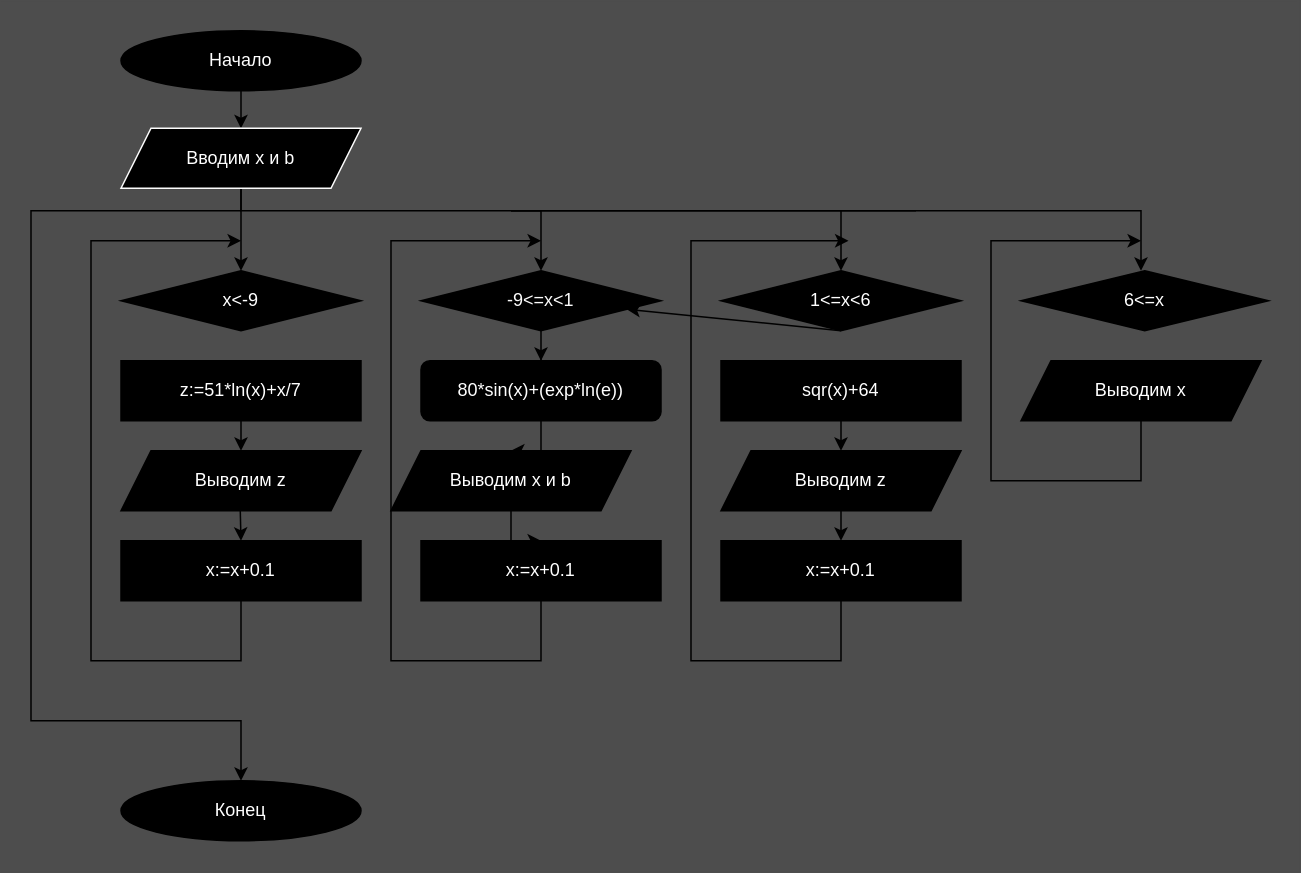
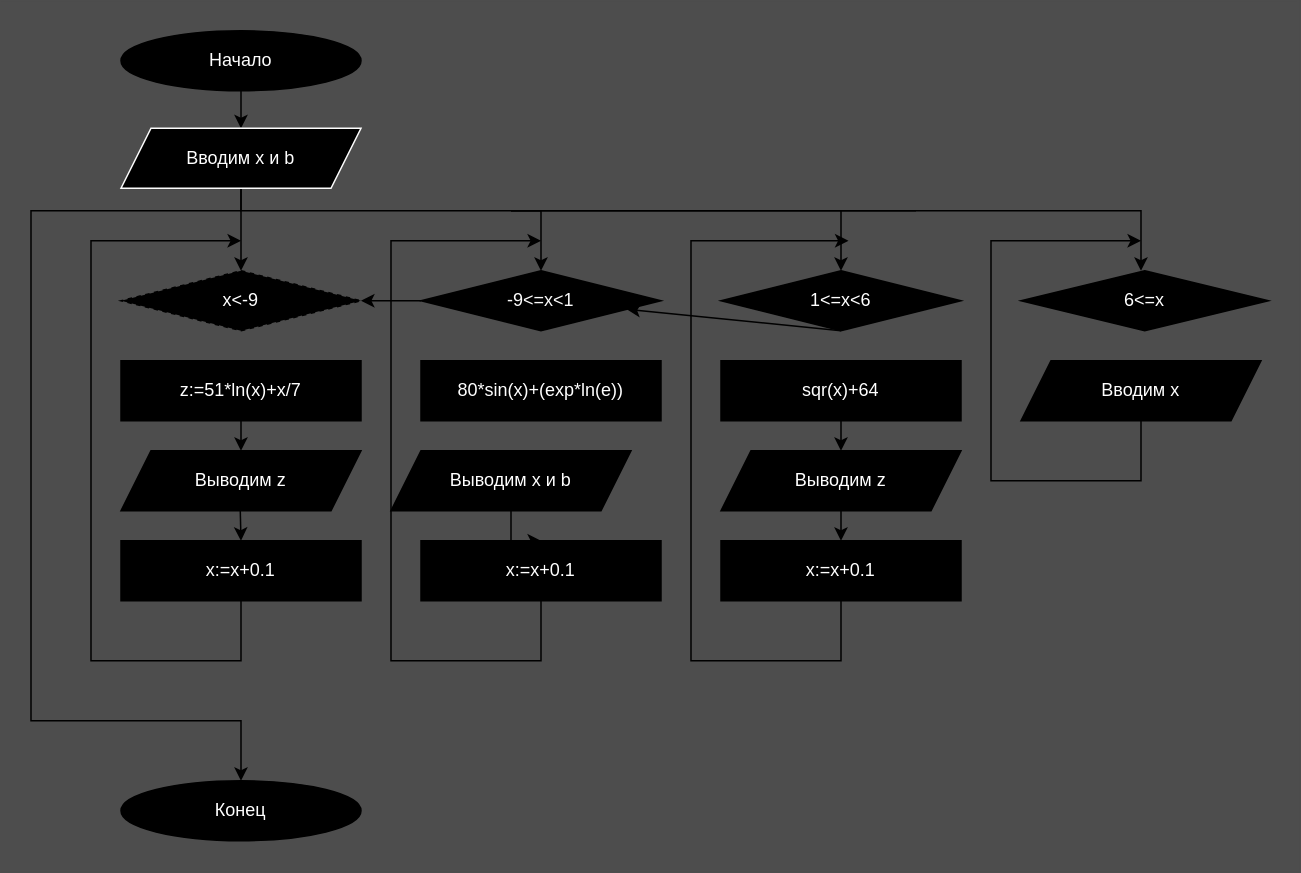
  <mxCell id="0" />
  <mxCell id="1" parent="0" />
  <mxCell id="2" value="Начало" style="ellipse;whiteSpace=wrap;html=1;fillColor=#000000;fontColor=#FFFFFF;" parent="1" vertex="1"><mxGeometry x="80" y="20" width="160" height="40" as="geometry" /></mxCell>
  <mxCell id="3" style="edgeStyle=orthogonalEdgeStyle;rounded=0;orthogonalLoop=1;jettySize=auto;html=1;entryX=0.5;entryY=0;entryDx=0;entryDy=0;" parent="1" edge="1"><mxGeometry relative="1" as="geometry"><mxPoint x="360" y="180" as="targetPoint" /><Array as="points"><mxPoint x="160" y="140" /><mxPoint x="360" y="140" /></Array><mxPoint x="160" y="125" as="sourcePoint" /></mxGeometry></mxCell>
- <mxCell id="4" value="x&amp;lt;-9" style="rhombus;whiteSpace=wrap;html=1;fillColor=#000000;fontColor=#FFFFFF;" parent="1" vertex="1"><mxGeometry x="80" y="180" width="160" height="40" as="geometry" /></mxCell>
+ <mxCell id="4" value="x&amp;lt;-9" style="rhombus;whiteSpace=wrap;html=1;fillColor=#000000;fontColor=#FFFFFF;dashed=1;" parent="1" vertex="1"><mxGeometry x="80" y="180" width="160" height="40" as="geometry" /></mxCell>
  <mxCell id="5" value="" style="endArrow=classic;html=1;rounded=0;exitX=0.5;exitY=1;exitDx=0;exitDy=0;entryX=0.5;entryY=0;entryDx=0;entryDy=0;" parent="1" source="2" edge="1"><mxGeometry width="50" height="50" relative="1" as="geometry"><mxPoint x="130" y="150" as="sourcePoint" /><mxPoint x="160" y="85" as="targetPoint" /></mxGeometry></mxCell>
  <mxCell id="6" value="" style="endArrow=classic;html=1;rounded=0;exitX=0.5;exitY=1;exitDx=0;exitDy=0;entryX=0.5;entryY=0;entryDx=0;entryDy=0;" parent="1" target="4" edge="1"><mxGeometry width="50" height="50" relative="1" as="geometry"><mxPoint x="160" y="125" as="sourcePoint" /><mxPoint x="120" y="140" as="targetPoint" /></mxGeometry></mxCell>
  <mxCell id="7" value="z:=51*ln(x)+x/7" style="rounded=0;whiteSpace=wrap;html=1;fillColor=#000000;fontColor=#FFFFFF;" parent="1" vertex="1"><mxGeometry x="80" y="240" width="160" height="40" as="geometry" /></mxCell>
  <mxCell id="8" value="" style="endArrow=classic;html=1;rounded=0;exitX=0.5;exitY=1;exitDx=0;exitDy=0;entryX=0.5;entryY=0;entryDx=0;entryDy=0;" parent="1" source="7" edge="1"><mxGeometry width="50" height="50" relative="1" as="geometry"><mxPoint x="185" y="250" as="sourcePoint" /><mxPoint x="160" y="300" as="targetPoint" /></mxGeometry></mxCell>
  <mxCell id="9" value="" style="endArrow=classic;html=1;rounded=0;exitX=0.497;exitY=0.885;exitDx=0;exitDy=0;exitPerimeter=0;entryX=0.5;entryY=0;entryDx=0;entryDy=0;" parent="1" target="11" edge="1"><mxGeometry width="50" height="50" relative="1" as="geometry"><mxPoint x="159.52" y="339.825" as="sourcePoint" /><mxPoint x="160" y="340" as="targetPoint" /></mxGeometry></mxCell>
  <mxCell id="10" style="edgeStyle=orthogonalEdgeStyle;rounded=0;orthogonalLoop=1;jettySize=auto;html=1;" parent="1" source="11" edge="1"><mxGeometry relative="1" as="geometry"><mxPoint x="160" y="160" as="targetPoint" /><Array as="points"><mxPoint x="160" y="440" /><mxPoint x="60" y="440" /></Array></mxGeometry></mxCell>
  <mxCell id="11" value="x:=x+0.1" style="rounded=0;whiteSpace=wrap;html=1;fontColor=#FFFFFF;fillColor=#000000;" parent="1" vertex="1"><mxGeometry x="80" y="360" width="160" height="40" as="geometry" /></mxCell>
  <mxCell id="12" style="edgeStyle=orthogonalEdgeStyle;rounded=0;orthogonalLoop=1;jettySize=auto;html=1;exitX=0.5;exitY=1;exitDx=0;exitDy=0;" parent="1" source="11" target="11" edge="1"><mxGeometry relative="1" as="geometry" /></mxCell>
- <mxCell id="13" value="" style="edgeStyle=orthogonalEdgeStyle;rounded=0;orthogonalLoop=1;jettySize=auto;html=1;entryX=0.5;entryY=0;entryDx=0;entryDy=0;" parent="1" source="14" target="16" edge="1"><mxGeometry relative="1" as="geometry" /></mxCell>
+ <mxCell id="13" value="" style="edgeStyle=orthogonalEdgeStyle;rounded=0;orthogonalLoop=1;jettySize=auto;html=1;" parent="1" source="14" target="4" edge="1"><mxGeometry relative="1" as="geometry" /></mxCell>
  <mxCell id="14" value="-9&amp;lt;=x&amp;lt;1" style="rhombus;whiteSpace=wrap;html=1;fillColor=#000000;fontColor=#FAFAFA;" parent="1" vertex="1"><mxGeometry x="280" y="180" width="160" height="40" as="geometry" /></mxCell>
- <mxCell id="15" value="" style="edgeStyle=orthogonalEdgeStyle;rounded=0;orthogonalLoop=1;jettySize=auto;html=1;entryX=0.5;entryY=0;entryDx=0;entryDy=0;exitX=0.5;exitY=1;exitDx=0;exitDy=0;" parent="1" source="16" target="32" edge="1"><mxGeometry relative="1" as="geometry"><mxPoint x="580" y="300" as="targetPoint" /><Array as="points"><mxPoint x="360" y="285" /><mxPoint x="360" y="285" /></Array></mxGeometry></mxCell>
- <mxCell id="16" value="80*sin(x)+(exp*ln(e))" style="whiteSpace=wrap;html=1;fillColor=#000000;fontColor=#FFFFFF;rounded=1;" parent="1" vertex="1"><mxGeometry x="280" y="240" width="160" height="40" as="geometry" /></mxCell>
+ <mxCell id="16" value="80*sin(x)+(exp*ln(e))" style="rounded=0;whiteSpace=wrap;html=1;fillColor=#000000;fontColor=#FFFFFF;" parent="1" vertex="1"><mxGeometry x="280" y="240" width="160" height="40" as="geometry" /></mxCell>
  <mxCell id="17" value="" style="edgeStyle=orthogonalEdgeStyle;rounded=0;orthogonalLoop=1;jettySize=auto;html=1;" parent="1" source="32" target="18" edge="1"><mxGeometry relative="1" as="geometry"><mxPoint x="580" y="320" as="sourcePoint" /></mxGeometry></mxCell>
  <mxCell id="18" value="x:=x+0.1" style="rounded=0;whiteSpace=wrap;html=1;fontColor=#FFFFFF;fillColor=#000000;" parent="1" vertex="1"><mxGeometry x="280" y="360" width="160" height="40" as="geometry" /></mxCell>
  <mxCell id="19" value="" style="endArrow=classic;html=1;rounded=0;exitX=0.5;exitY=1;exitDx=0;exitDy=0;" parent="1" source="18" edge="1"><mxGeometry width="50" height="50" relative="1" as="geometry"><mxPoint x="440" y="285" as="sourcePoint" /><mxPoint x="360" y="160" as="targetPoint" /><Array as="points"><mxPoint x="360" y="440" /><mxPoint x="260" y="440" /><mxPoint x="260" y="160" /></Array></mxGeometry></mxCell>
  <mxCell id="20" value="" style="endArrow=classic;html=1;rounded=0;entryX=0.5;entryY=0;entryDx=0;entryDy=0;" parent="1" target="21" edge="1"><mxGeometry width="50" height="50" relative="1" as="geometry"><mxPoint x="340" y="140" as="sourcePoint" /><mxPoint x="1120" y="140" as="targetPoint" /><Array as="points"><mxPoint x="610" y="140" /><mxPoint x="560" y="140" /></Array></mxGeometry></mxCell>
  <mxCell id="21" value="1&amp;lt;=x&amp;lt;6" style="rhombus;whiteSpace=wrap;html=1;fillColor=#000000;fontColor=#FFFFFF;" parent="1" vertex="1"><mxGeometry x="480" y="180" width="160" height="40" as="geometry" /></mxCell>
  <mxCell id="22" value="sqr(x)+64" style="rounded=0;whiteSpace=wrap;html=1;fillColor=#000000;fontColor=#FFFFFF;" parent="1" vertex="1"><mxGeometry x="480" y="240" width="160" height="40" as="geometry" /></mxCell>
  <mxCell id="23" value="" style="endArrow=classic;html=1;rounded=0;exitX=0.5;exitY=1;exitDx=0;exitDy=0;" parent="1" source="21" target="14" edge="1"><mxGeometry width="50" height="50" relative="1" as="geometry"><mxPoint x="750" y="350" as="sourcePoint" /><mxPoint x="800" y="300" as="targetPoint" /></mxGeometry></mxCell>
  <mxCell id="24" style="edgeStyle=orthogonalEdgeStyle;rounded=0;orthogonalLoop=1;jettySize=auto;html=1;" parent="1" source="25" edge="1"><mxGeometry relative="1" as="geometry"><mxPoint x="565" y="160" as="targetPoint" /><Array as="points"><mxPoint x="560" y="440" /><mxPoint x="460" y="440" /><mxPoint x="460" y="160" /></Array></mxGeometry></mxCell>
  <mxCell id="25" value="x:=x+0.1" style="rounded=0;whiteSpace=wrap;html=1;fontColor=#FFFFFF;fillColor=#000000;" parent="1" vertex="1"><mxGeometry x="480" y="360" width="160" height="40" as="geometry" /></mxCell>
  <mxCell id="26" value="" style="endArrow=classic;html=1;rounded=0;exitX=0.5;exitY=1;exitDx=0;exitDy=0;entryX=0.5;entryY=0;entryDx=0;entryDy=0;" parent="1" source="22" target="33" edge="1"><mxGeometry width="50" height="50" relative="1" as="geometry"><mxPoint x="695" y="350" as="sourcePoint" /><mxPoint x="745" y="310" as="targetPoint" /></mxGeometry></mxCell>
  <mxCell id="27" value="" style="endArrow=classic;html=1;rounded=0;entryX=0.5;entryY=0;entryDx=0;entryDy=0;" parent="1" source="33" target="25" edge="1"><mxGeometry width="50" height="50" relative="1" as="geometry"><mxPoint x="1000" y="300" as="sourcePoint" /><mxPoint x="745" y="300" as="targetPoint" /><Array as="points" /></mxGeometry></mxCell>
  <mxCell id="28" value="" style="endArrow=classic;html=1;rounded=0;entryX=0.5;entryY=0;entryDx=0;entryDy=0;" parent="1" edge="1"><mxGeometry width="50" height="50" relative="1" as="geometry"><mxPoint x="340" y="140" as="sourcePoint" /><mxPoint x="760" y="180" as="targetPoint" /><Array as="points"><mxPoint x="760" y="140" /></Array></mxGeometry></mxCell>
  <mxCell id="29" value="6&amp;lt;=x" style="rhombus;whiteSpace=wrap;html=1;fillColor=#000000;fontColor=#FFFFFF;" parent="1" vertex="1"><mxGeometry x="680" y="180" width="165" height="40" as="geometry" /></mxCell>
  <mxCell id="30" value="Вводим x и b" style="shape=parallelogram;perimeter=parallelogramPerimeter;whiteSpace=wrap;html=1;fixedSize=1;strokeColor=#FCFCFC;fillColor=#000000;fontColor=#FFFFFF;" vertex="1" parent="1"><mxGeometry x="80" y="85" width="160" height="40" as="geometry" /></mxCell>
  <mxCell id="31" value="Выводим z" style="shape=parallelogram;perimeter=parallelogramPerimeter;whiteSpace=wrap;html=1;fixedSize=1;fontColor=#FFFFFF;strokeColor=#000000;fillColor=#000000;" vertex="1" parent="1"><mxGeometry x="80" y="300" width="160" height="40" as="geometry" /></mxCell>
  <mxCell id="32" value="Выводим x и b" style="shape=parallelogram;perimeter=parallelogramPerimeter;whiteSpace=wrap;html=1;fixedSize=1;fillColor=#000000;fontColor=#FFFFFF;" vertex="1" parent="1"><mxGeometry x="260" y="300" width="160" height="40" as="geometry" /></mxCell>
  <mxCell id="33" value="Выводим z" style="shape=parallelogram;perimeter=parallelogramPerimeter;whiteSpace=wrap;html=1;fixedSize=1;fontColor=#FFFFFF;strokeColor=#000000;fillColor=#000000;" vertex="1" parent="1"><mxGeometry x="480" y="300" width="160" height="40" as="geometry" /></mxCell>
- <mxCell id="34" value="Выводим x" style="shape=parallelogram;perimeter=parallelogramPerimeter;whiteSpace=wrap;html=1;fixedSize=1;fontColor=#FFFFFF;fillColor=#000000;" vertex="1" parent="1"><mxGeometry x="680" y="240" width="160" height="40" as="geometry" /></mxCell>
+ <mxCell id="34" value="Вводим x" style="shape=parallelogram;perimeter=parallelogramPerimeter;whiteSpace=wrap;html=1;fixedSize=1;fontColor=#FFFFFF;fillColor=#000000;" vertex="1" parent="1"><mxGeometry x="680" y="240" width="160" height="40" as="geometry" /></mxCell>
  <mxCell id="35" value="" style="endArrow=classic;html=1;rounded=0;exitX=0.5;exitY=1;exitDx=0;exitDy=0;" edge="1" parent="1" source="34"><mxGeometry width="50" height="50" relative="1" as="geometry"><mxPoint x="885" y="385" as="sourcePoint" /><mxPoint x="760" y="160" as="targetPoint" /><Array as="points"><mxPoint x="760" y="320" /><mxPoint x="660" y="320" /><mxPoint x="660" y="160" /></Array></mxGeometry></mxCell>
  <mxCell id="36" value="" style="endArrow=classic;html=1;rounded=0;" edge="1" parent="1"><mxGeometry width="50" height="50" relative="1" as="geometry"><mxPoint x="160" y="140" as="sourcePoint" /><mxPoint x="160" y="520" as="targetPoint" /><Array as="points"><mxPoint y="140" x="20" /><mxPoint y="480" x="20" /><mxPoint x="160" y="480" /></Array></mxGeometry></mxCell>
  <mxCell id="37" value="Конец" style="ellipse;whiteSpace=wrap;html=1;fillColor=#000000;fontColor=#FFFFFF;" vertex="1" parent="1"><mxGeometry x="80" y="520" width="160" height="40" as="geometry" /></mxCell>
